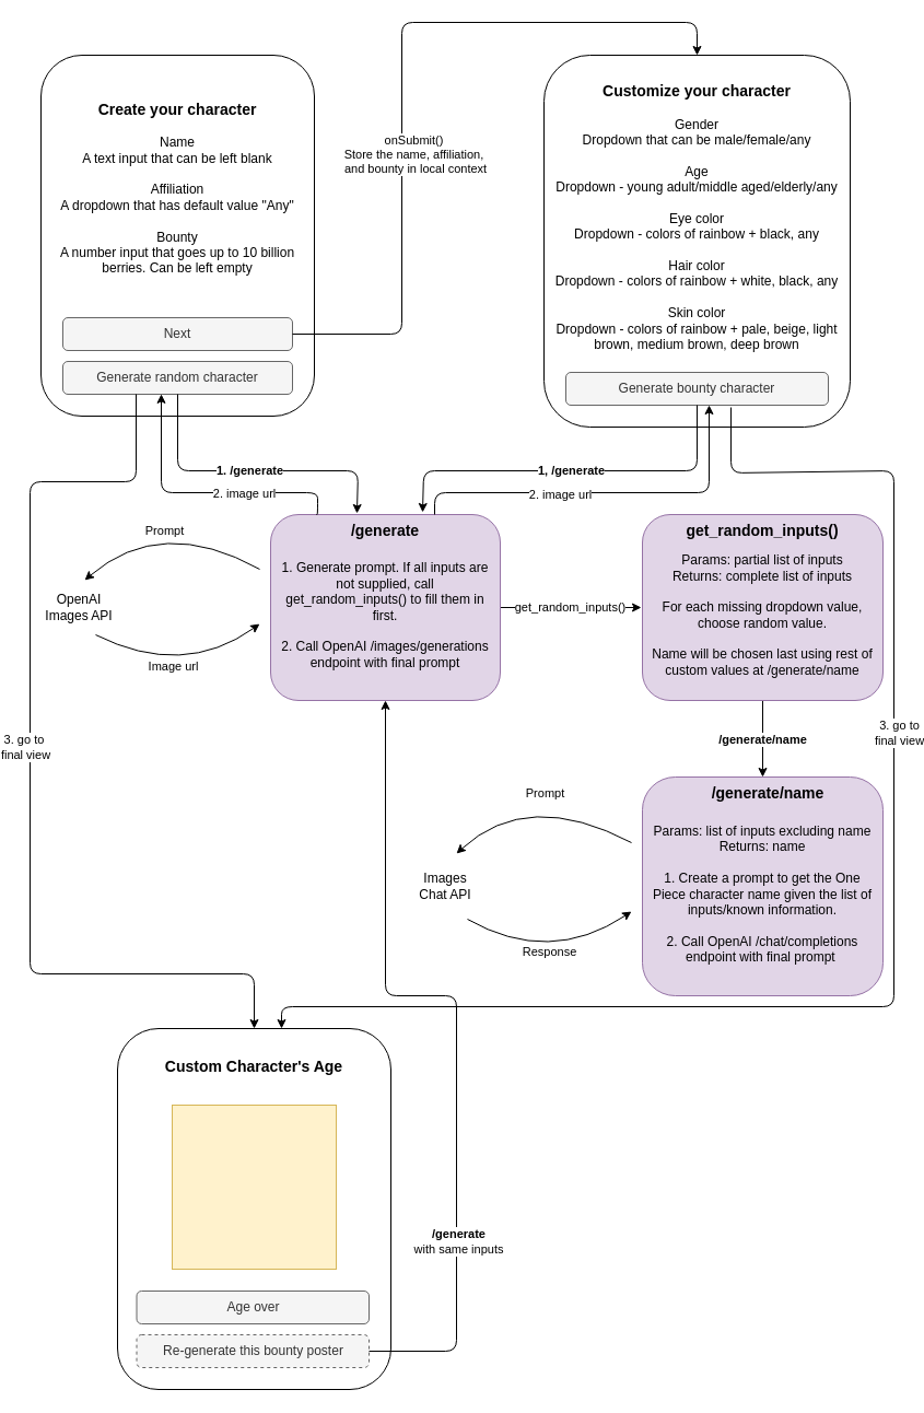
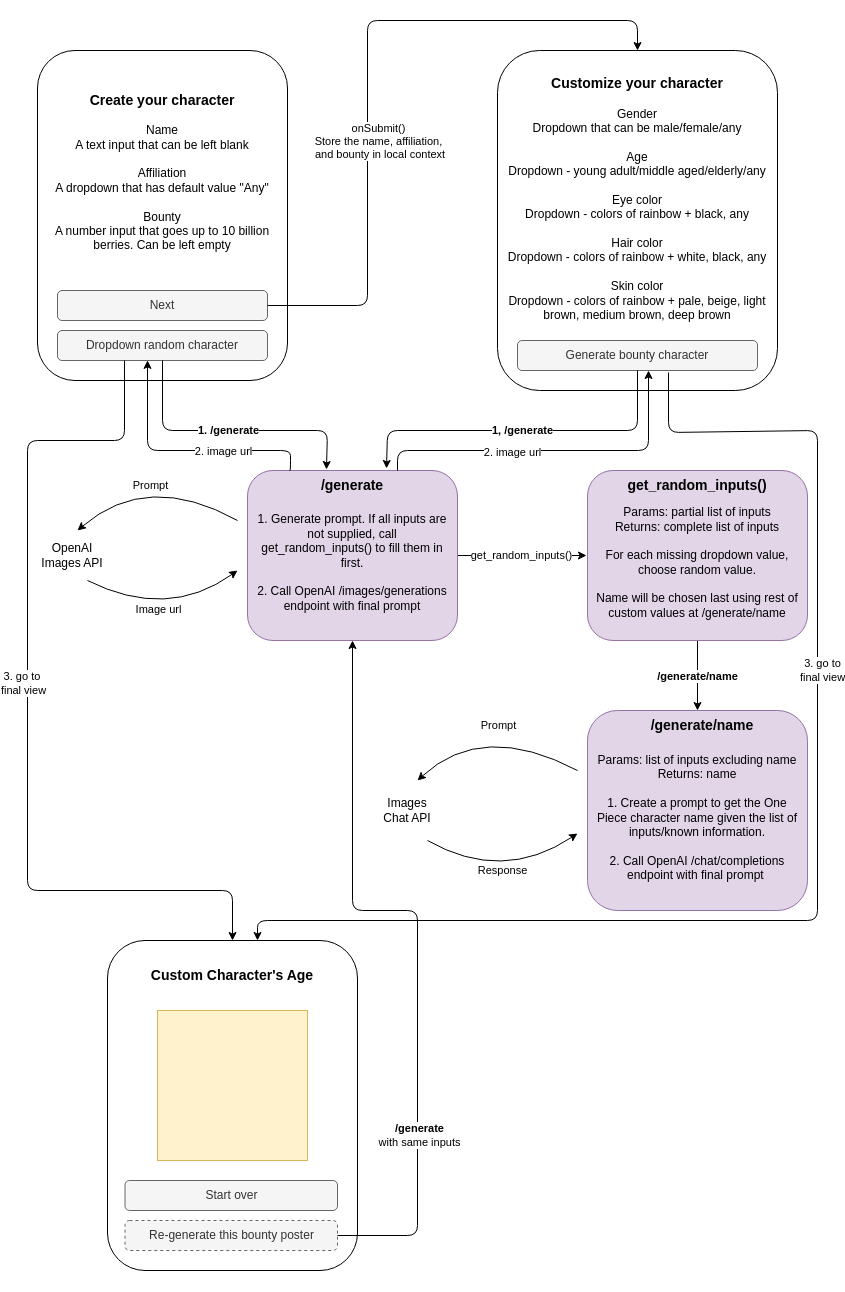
  <mxCell id="0" />
  <mxCell id="1" parent="0" />
  <mxCell id="2" value="&lt;b&gt;&lt;font style=&quot;font-size: 14px;&quot;&gt;Create your character&lt;/font&gt;&lt;/b&gt;&lt;div&gt;&lt;br&gt;&lt;/div&gt;&lt;div&gt;Name&lt;/div&gt;&lt;div&gt;A text input that can be left blank&lt;/div&gt;&lt;div&gt;&lt;br&gt;&lt;/div&gt;&lt;div&gt;Affiliation&lt;/div&gt;&lt;div&gt;A dropdown that has default value &quot;Any&quot;&lt;/div&gt;&lt;div&gt;&lt;br&gt;&lt;/div&gt;&lt;div&gt;Bounty&lt;/div&gt;&lt;div&gt;A number input that goes up to 10 billion berries. Can be left empty&lt;/div&gt;&lt;div&gt;&lt;br&gt;&lt;/div&gt;&lt;div&gt;&lt;br&gt;&lt;/div&gt;&lt;div&gt;&lt;br&gt;&lt;/div&gt;&lt;div&gt;&lt;br&gt;&lt;/div&gt;&lt;div&gt;&lt;br&gt;&lt;/div&gt;&lt;div&gt;&lt;br&gt;&lt;/div&gt;" style="rounded=1;whiteSpace=wrap;html=1;labelPosition=center;verticalLabelPosition=middle;align=center;verticalAlign=middle;spacing=2;labelBorderColor=none;" vertex="1" parent="1"><mxGeometry x="30" y="50" width="250" height="330" as="geometry" /></mxCell>
- <mxCell id="3" value="Generate random character" style="rounded=1;whiteSpace=wrap;html=1;fillColor=#f5f5f5;strokeColor=#666666;fontColor=#333333;" vertex="1" parent="1"><mxGeometry x="50" y="330" width="210" height="30" as="geometry" /></mxCell>
+ <mxCell id="3" value="Dropdown random character" style="rounded=1;whiteSpace=wrap;html=1;fillColor=#f5f5f5;strokeColor=#666666;fontColor=#333333;" vertex="1" parent="1"><mxGeometry x="50" y="330" width="210" height="30" as="geometry" /></mxCell>
  <mxCell id="4" value="Next" style="rounded=1;whiteSpace=wrap;html=1;fillColor=#f5f5f5;fontColor=#333333;strokeColor=#666666;" vertex="1" parent="1"><mxGeometry x="50" y="290" width="210" height="30" as="geometry" /></mxCell>
  <mxCell id="5" value="" style="endArrow=classic;html=1;rounded=1;curved=0;entryX=0.376;entryY=-0.006;entryDx=0;entryDy=0;entryPerimeter=0;" edge="1" parent="1" target="9"><mxGeometry width="50" height="50" relative="1" as="geometry"><mxPoint x="155" y="360" as="sourcePoint" /><mxPoint x="370" y="440" as="targetPoint" /><Array as="points"><mxPoint x="155" y="430" /><mxPoint x="320" y="430" /></Array></mxGeometry></mxCell>
  <mxCell id="6" value="1. /generate" style="edgeLabel;html=1;align=center;verticalAlign=middle;resizable=0;points=[];fontStyle=1" vertex="1" connectable="0" parent="5"><mxGeometry x="-0.017" y="1" relative="1" as="geometry"><mxPoint as="offset" /></mxGeometry></mxCell>
  <mxCell id="7" value="" style="edgeStyle=orthogonalEdgeStyle;rounded=0;orthogonalLoop=1;jettySize=auto;html=1;" edge="1" parent="1" source="9"><mxGeometry relative="1" as="geometry"><mxPoint x="579" y="555" as="targetPoint" /><Array as="points"><mxPoint x="579" y="555" /></Array></mxGeometry></mxCell>
  <mxCell id="8" value="get_random_inputs()" style="edgeLabel;html=1;align=center;verticalAlign=middle;resizable=0;points=[];fontStyle=0" vertex="1" connectable="0" parent="7"><mxGeometry x="-0.024" y="1" relative="1" as="geometry"><mxPoint as="offset" /></mxGeometry></mxCell>
  <mxCell id="9" value="&lt;div&gt;&lt;br&gt;&lt;/div&gt;1. Generate prompt. If all inputs are not supplied, call get_random_inputs() to fill them in first.&lt;div&gt;&lt;br&gt;&lt;div&gt;2. Call OpenAI /images/generations endpoint with final prompt&lt;/div&gt;&lt;/div&gt;" style="rounded=1;whiteSpace=wrap;html=1;fillColor=#e1d5e7;strokeColor=#9673a6;spacingLeft=4;spacingRight=4;" vertex="1" parent="1"><mxGeometry x="240" y="470" width="210" height="170" as="geometry" /></mxCell>
  <mxCell id="10" value="" style="endArrow=classic;html=1;rounded=0;curved=1;" edge="1" parent="1"><mxGeometry width="50" height="50" relative="1" as="geometry"><mxPoint x="230" y="520" as="sourcePoint" /><mxPoint x="70" y="530" as="targetPoint" /><Array as="points"><mxPoint x="140" y="470" /></Array></mxGeometry></mxCell>
  <mxCell id="11" value="Prompt" style="edgeLabel;html=1;align=center;verticalAlign=middle;resizable=0;points=[];" vertex="1" connectable="0" parent="10"><mxGeometry x="0.158" y="15" relative="1" as="geometry"><mxPoint y="-3" as="offset" /></mxGeometry></mxCell>
  <mxCell id="12" value="" style="endArrow=classic;html=1;rounded=0;curved=1;" edge="1" parent="1"><mxGeometry width="50" height="50" relative="1" as="geometry"><mxPoint x="80" y="580" as="sourcePoint" /><mxPoint x="230" y="570" as="targetPoint" /><Array as="points"><mxPoint x="160" y="620" /></Array></mxGeometry></mxCell>
  <mxCell id="13" value="Image url" style="edgeLabel;html=1;align=center;verticalAlign=middle;resizable=0;points=[];" vertex="1" connectable="0" parent="12"><mxGeometry x="0.048" y="12" relative="1" as="geometry"><mxPoint x="-5" as="offset" /></mxGeometry></mxCell>
  <mxCell id="14" value="OpenAI Images API" style="text;html=1;align=center;verticalAlign=middle;whiteSpace=wrap;rounded=0;" vertex="1" parent="1"><mxGeometry x="30" y="540" width="70" height="30" as="geometry" /></mxCell>
  <mxCell id="15" value="" style="endArrow=classic;html=1;rounded=1;exitX=1;exitY=0.5;exitDx=0;exitDy=0;entryX=0.5;entryY=0;entryDx=0;entryDy=0;curved=0;" edge="1" parent="1" source="4" target="17"><mxGeometry width="50" height="50" relative="1" as="geometry"><mxPoint x="390" y="580" as="sourcePoint" /><mxPoint x="480" y="310" as="targetPoint" /><Array as="points"><mxPoint x="360" y="305" /><mxPoint x="360" y="20" /><mxPoint x="630" y="20" /></Array></mxGeometry></mxCell>
  <mxCell id="16" value="onSubmit()&lt;div&gt;Store the name, affiliation,&lt;/div&gt;&lt;div&gt;&amp;nbsp;and bounty in local context&lt;/div&gt;" style="edgeLabel;html=1;align=center;verticalAlign=middle;resizable=0;points=[];" vertex="1" connectable="0" parent="15"><mxGeometry x="-0.123" y="2" relative="1" as="geometry"><mxPoint x="12" y="35" as="offset" /></mxGeometry></mxCell>
  <mxCell id="17" value="&lt;b&gt;&lt;font style=&quot;font-size: 14px;&quot;&gt;Customize your character&lt;/font&gt;&lt;/b&gt;&lt;div&gt;&lt;br&gt;&lt;/div&gt;&lt;div&gt;Gender&lt;/div&gt;&lt;div&gt;Dropdown that can be male/female/any&lt;/div&gt;&lt;div&gt;&lt;br&gt;&lt;/div&gt;&lt;div&gt;Age&lt;/div&gt;&lt;div&gt;Dropdown - young adult/middle aged/elderly/any&lt;/div&gt;&lt;div&gt;&lt;br&gt;&lt;/div&gt;&lt;div&gt;&lt;span style=&quot;background-color: transparent; color: light-dark(rgb(0, 0, 0), rgb(255, 255, 255));&quot;&gt;Eye color&lt;/span&gt;&lt;/div&gt;&lt;div&gt;&lt;span style=&quot;background-color: transparent; color: light-dark(rgb(0, 0, 0), rgb(255, 255, 255));&quot;&gt;Dropdown - colors of rainbow + black, any&lt;/span&gt;&lt;/div&gt;&lt;div&gt;&lt;span style=&quot;background-color: transparent; color: light-dark(rgb(0, 0, 0), rgb(255, 255, 255));&quot;&gt;&lt;br&gt;&lt;/span&gt;&lt;/div&gt;&lt;div&gt;&lt;span style=&quot;background-color: transparent; color: light-dark(rgb(0, 0, 0), rgb(255, 255, 255));&quot;&gt;Hair color&lt;/span&gt;&lt;/div&gt;&lt;div&gt;&lt;span style=&quot;background-color: transparent; color: light-dark(rgb(0, 0, 0), rgb(255, 255, 255));&quot;&gt;Dropdown - colors of rainbow + white, black, any&lt;/span&gt;&lt;/div&gt;&lt;div&gt;&lt;span style=&quot;background-color: transparent; color: light-dark(rgb(0, 0, 0), rgb(255, 255, 255));&quot;&gt;&lt;br&gt;&lt;/span&gt;&lt;/div&gt;&lt;div&gt;&lt;span style=&quot;background-color: transparent; color: light-dark(rgb(0, 0, 0), rgb(255, 255, 255));&quot;&gt;Skin color&lt;/span&gt;&lt;/div&gt;&lt;div&gt;&lt;span style=&quot;background-color: transparent; color: light-dark(rgb(0, 0, 0), rgb(255, 255, 255));&quot;&gt;Dropdown - colors of rainbow + pale, beige, light brown, medium brown, deep brown&lt;/span&gt;&lt;/div&gt;&lt;div&gt;&lt;span style=&quot;background-color: transparent; color: light-dark(rgb(0, 0, 0), rgb(255, 255, 255));&quot;&gt;&lt;br&gt;&lt;/span&gt;&lt;/div&gt;&lt;div&gt;&lt;span style=&quot;background-color: transparent; color: light-dark(rgb(0, 0, 0), rgb(255, 255, 255));&quot;&gt;&lt;br&gt;&lt;/span&gt;&lt;/div&gt;&lt;div&gt;&lt;span style=&quot;background-color: transparent; color: light-dark(rgb(0, 0, 0), rgb(255, 255, 255));&quot;&gt;&lt;br&gt;&lt;/span&gt;&lt;/div&gt;" style="rounded=1;whiteSpace=wrap;html=1;labelPosition=center;verticalLabelPosition=middle;align=center;verticalAlign=middle;spacing=2;labelBorderColor=none;" vertex="1" parent="1"><mxGeometry x="490" y="50" width="280" height="340" as="geometry" /></mxCell>
  <mxCell id="18" value="Generate bounty character" style="rounded=1;whiteSpace=wrap;html=1;fillColor=#f5f5f5;strokeColor=#666666;fontColor=#333333;" vertex="1" parent="1"><mxGeometry x="510" y="340" width="240" height="30" as="geometry" /></mxCell>
  <mxCell id="19" value="" style="endArrow=classic;html=1;rounded=1;exitX=0.5;exitY=1;exitDx=0;exitDy=0;curved=0;entryX=0.662;entryY=-0.012;entryDx=0;entryDy=0;entryPerimeter=0;" edge="1" parent="1" source="18" target="9"><mxGeometry width="50" height="50" relative="1" as="geometry"><mxPoint x="390" y="580" as="sourcePoint" /><mxPoint x="410" y="450" as="targetPoint" /><Array as="points"><mxPoint x="630" y="430" /><mxPoint x="380" y="430" /></Array></mxGeometry></mxCell>
  <mxCell id="20" value="1, /generate" style="edgeLabel;html=1;align=center;verticalAlign=middle;resizable=0;points=[];fontStyle=1" vertex="1" connectable="0" parent="19"><mxGeometry x="0.003" y="-1" relative="1" as="geometry"><mxPoint x="-1" as="offset" /></mxGeometry></mxCell>
  <mxCell id="21" value="" style="edgeStyle=orthogonalEdgeStyle;rounded=0;orthogonalLoop=1;jettySize=auto;html=1;" edge="1" parent="1" source="23" target="24"><mxGeometry relative="1" as="geometry" /></mxCell>
  <mxCell id="22" value="&lt;b&gt;/generate/name&lt;/b&gt;" style="edgeLabel;html=1;align=center;verticalAlign=middle;resizable=0;points=[];" vertex="1" connectable="0" parent="21"><mxGeometry x="-0.014" y="-1" relative="1" as="geometry"><mxPoint as="offset" /></mxGeometry></mxCell>
  <mxCell id="23" value="&lt;div&gt;&lt;br&gt;&lt;/div&gt;Params: partial list of inputs&lt;div&gt;&lt;span style=&quot;background-color: transparent; color: light-dark(rgb(0, 0, 0), rgb(255, 255, 255));&quot;&gt;Returns: complete list of inputs&lt;/span&gt;&lt;/div&gt;&lt;div&gt;&lt;span style=&quot;background-color: transparent; color: light-dark(rgb(0, 0, 0), rgb(255, 255, 255));&quot;&gt;&lt;br&gt;&lt;/span&gt;&lt;/div&gt;&lt;div&gt;&lt;span style=&quot;background-color: transparent; color: light-dark(rgb(0, 0, 0), rgb(255, 255, 255));&quot;&gt;For each missing dropdown value, choose random value.&lt;/span&gt;&lt;/div&gt;&lt;div&gt;&lt;span style=&quot;background-color: transparent; color: light-dark(rgb(0, 0, 0), rgb(255, 255, 255));&quot;&gt;&lt;br&gt;&lt;/span&gt;&lt;/div&gt;&lt;div&gt;&lt;span style=&quot;background-color: transparent; color: light-dark(rgb(0, 0, 0), rgb(255, 255, 255));&quot;&gt;Name will be chosen last using rest of custom values at /generate/name&lt;/span&gt;&lt;/div&gt;" style="whiteSpace=wrap;html=1;rounded=1;fillColor=#e1d5e7;strokeColor=#9673a6;" vertex="1" parent="1"><mxGeometry x="580" y="470" width="220" height="170" as="geometry" /></mxCell>
  <mxCell id="24" value="&lt;div&gt;&lt;br&gt;&lt;/div&gt;Params: list of inputs excluding name&lt;div&gt;Returns: name&lt;/div&gt;&lt;div&gt;&lt;br&gt;&lt;/div&gt;&lt;div&gt;1. Create a prompt to get the One Piece character name given the list of inputs/known information.&lt;/div&gt;&lt;div&gt;&lt;br&gt;&lt;/div&gt;&lt;div&gt;2. Call OpenAI /chat/completions endpoint with final prompt&amp;nbsp;&lt;/div&gt;" style="whiteSpace=wrap;html=1;fillColor=#e1d5e7;strokeColor=#9673a6;rounded=1;spacingLeft=4;spacingRight=4;" vertex="1" parent="1"><mxGeometry x="580" y="710" width="220" height="200" as="geometry" /></mxCell>
  <mxCell id="25" value="Images&lt;div&gt;Chat API&lt;/div&gt;" style="text;html=1;align=center;verticalAlign=middle;whiteSpace=wrap;rounded=0;" vertex="1" parent="1"><mxGeometry x="370" y="795" width="60" height="30" as="geometry" /></mxCell>
  <mxCell id="26" value="" style="endArrow=classic;html=1;rounded=0;curved=1;" edge="1" parent="1"><mxGeometry width="50" height="50" relative="1" as="geometry"><mxPoint x="570" y="770" as="sourcePoint" /><mxPoint x="410" y="780" as="targetPoint" /><Array as="points"><mxPoint x="475" y="720" /></Array></mxGeometry></mxCell>
  <mxCell id="27" value="Prompt" style="edgeLabel;html=1;align=center;verticalAlign=middle;resizable=0;points=[];" vertex="1" connectable="0" parent="26"><mxGeometry x="0.158" y="15" relative="1" as="geometry"><mxPoint x="9" y="-10" as="offset" /></mxGeometry></mxCell>
  <mxCell id="28" value="" style="endArrow=classic;html=1;rounded=0;curved=1;" edge="1" parent="1"><mxGeometry width="50" height="50" relative="1" as="geometry"><mxPoint x="420" y="840" as="sourcePoint" /><mxPoint x="570" y="833" as="targetPoint" /><Array as="points"><mxPoint x="495" y="882.73" /></Array></mxGeometry></mxCell>
  <mxCell id="29" value="Response" style="edgeLabel;html=1;align=center;verticalAlign=middle;resizable=0;points=[];" vertex="1" connectable="0" parent="28"><mxGeometry x="0.048" y="12" relative="1" as="geometry"><mxPoint x="1" as="offset" /></mxGeometry></mxCell>
  <mxCell id="30" style="edgeStyle=orthogonalEdgeStyle;rounded=0;orthogonalLoop=1;jettySize=auto;html=1;exitX=0.5;exitY=1;exitDx=0;exitDy=0;" edge="1" parent="1" source="9" target="9"><mxGeometry relative="1" as="geometry" /></mxCell>
  <mxCell id="31" value="/generate" style="text;html=1;align=center;verticalAlign=middle;whiteSpace=wrap;rounded=0;fontStyle=1;fontSize=14;" vertex="1" parent="1"><mxGeometry x="300" y="470" width="90" height="30" as="geometry" /></mxCell>
  <mxCell id="32" value="get_random_inputs()" style="text;html=1;align=center;verticalAlign=middle;whiteSpace=wrap;rounded=0;fontStyle=1;fontSize=14;" vertex="1" parent="1"><mxGeometry x="645" y="470" width="90" height="30" as="geometry" /></mxCell>
  <mxCell id="33" value="/generate/name" style="text;html=1;align=center;verticalAlign=middle;whiteSpace=wrap;rounded=0;fontStyle=1;fontSize=14;" vertex="1" parent="1"><mxGeometry x="650" y="710" width="90" height="30" as="geometry" /></mxCell>
  <mxCell id="34" value="&lt;div&gt;&lt;br&gt;&lt;/div&gt;" style="rounded=1;whiteSpace=wrap;html=1;labelPosition=center;verticalLabelPosition=middle;align=center;verticalAlign=middle;spacing=2;labelBorderColor=none;" vertex="1" parent="1"><mxGeometry x="100" y="940" width="250" height="330" as="geometry" /></mxCell>
  <mxCell id="35" style="edgeStyle=orthogonalEdgeStyle;rounded=1;orthogonalLoop=1;jettySize=auto;html=1;entryX=0.48;entryY=0.939;entryDx=0;entryDy=0;entryPerimeter=0;exitX=0.2;exitY=0;exitDx=0;exitDy=0;curved=0;exitPerimeter=0;" edge="1" parent="1" source="9"><mxGeometry relative="1" as="geometry"><mxPoint x="282.5" y="460" as="sourcePoint" /><mxPoint x="140" y="359.87" as="targetPoint" /><Array as="points"><mxPoint x="283" y="470" /><mxPoint x="283" y="450" /><mxPoint x="140" y="450" /></Array></mxGeometry></mxCell>
  <mxCell id="36" value="2. image url" style="edgeLabel;html=1;align=center;verticalAlign=middle;resizable=0;points=[];" vertex="1" connectable="0" parent="35"><mxGeometry x="-0.295" y="2" relative="1" as="geometry"><mxPoint x="1" y="-2" as="offset" /></mxGeometry></mxCell>
  <mxCell id="37" value="" style="endArrow=classic;html=1;rounded=1;exitX=1;exitY=0;exitDx=0;exitDy=0;curved=0;" edge="1" parent="1" source="31"><mxGeometry width="50" height="50" relative="1" as="geometry"><mxPoint x="390" y="460" as="sourcePoint" /><mxPoint x="641" y="370" as="targetPoint" /><Array as="points"><mxPoint x="390" y="450" /><mxPoint x="641" y="450" /></Array></mxGeometry></mxCell>
  <mxCell id="38" value="2. image url" style="edgeLabel;html=1;align=center;verticalAlign=middle;resizable=0;points=[];" vertex="1" connectable="0" parent="37"><mxGeometry x="-0.249" y="-1" relative="1" as="geometry"><mxPoint x="2" as="offset" /></mxGeometry></mxCell>
  <mxCell id="39" value="" style="endArrow=classic;html=1;rounded=1;exitX=0.319;exitY=1;exitDx=0;exitDy=0;exitPerimeter=0;curved=0;" edge="1" parent="1" source="3"><mxGeometry width="50" height="50" relative="1" as="geometry"><mxPoint x="180" y="540" as="sourcePoint" /><mxPoint x="225" y="940" as="targetPoint" /><Array as="points"><mxPoint x="117" y="440" /><mxPoint x="20" y="440" /><mxPoint x="20" y="890" /><mxPoint x="225" y="890" /></Array></mxGeometry></mxCell>
  <mxCell id="40" value="3. go to&amp;nbsp;&lt;div&gt;final view&lt;/div&gt;" style="edgeLabel;html=1;align=center;verticalAlign=middle;resizable=0;points=[];" vertex="1" connectable="0" parent="39"><mxGeometry x="-0.048" y="-5" relative="1" as="geometry"><mxPoint as="offset" /></mxGeometry></mxCell>
  <mxCell id="41" value="" style="whiteSpace=wrap;html=1;aspect=fixed;fillColor=#fff2cc;strokeColor=#d6b656;" vertex="1" parent="1"><mxGeometry x="150" y="1010" width="150" height="150" as="geometry" /></mxCell>
  <mxCell id="42" value="&lt;b&gt;Custom Character's Age&lt;/b&gt;" style="text;html=1;align=center;verticalAlign=middle;whiteSpace=wrap;rounded=0;fontSize=14;" vertex="1" parent="1"><mxGeometry x="120" y="960" width="210" height="30" as="geometry" /></mxCell>
  <mxCell id="43" value="Re-generate this bounty poster" style="rounded=1;whiteSpace=wrap;html=1;fillColor=#f5f5f5;fontColor=#333333;strokeColor=#666666;dashed=1;" vertex="1" parent="1"><mxGeometry x="117.5" y="1220" width="212.5" height="30" as="geometry" /></mxCell>
- <mxCell id="44" value="Age over" style="rounded=1;whiteSpace=wrap;html=1;fillColor=#f5f5f5;fontColor=#333333;strokeColor=#666666;" vertex="1" parent="1"><mxGeometry x="117.5" y="1180" width="212.5" height="30" as="geometry" /></mxCell>
+ <mxCell id="44" value="Start over" style="rounded=1;whiteSpace=wrap;html=1;fillColor=#f5f5f5;fontColor=#333333;strokeColor=#666666;" vertex="1" parent="1"><mxGeometry x="117.5" y="1180" width="212.5" height="30" as="geometry" /></mxCell>
  <mxCell id="45" value="" style="endArrow=classic;html=1;rounded=1;entryX=0.5;entryY=1;entryDx=0;entryDy=0;curved=0;exitX=1;exitY=0.5;exitDx=0;exitDy=0;" edge="1" parent="1" source="43" target="9"><mxGeometry width="50" height="50" relative="1" as="geometry"><mxPoint x="550" y="1250" as="sourcePoint" /><mxPoint x="350" y="830" as="targetPoint" /><Array as="points"><mxPoint x="410" y="1235" /><mxPoint x="410" y="910" /><mxPoint x="345" y="910" /></Array></mxGeometry></mxCell>
  <mxCell id="46" value="&lt;b&gt;/generate&lt;/b&gt;&lt;div&gt;with same inputs&lt;/div&gt;" style="edgeLabel;html=1;align=center;verticalAlign=middle;resizable=0;points=[];" vertex="1" connectable="0" parent="45"><mxGeometry x="-0.51" y="-1" relative="1" as="geometry"><mxPoint as="offset" /></mxGeometry></mxCell>
  <mxCell id="47" value="" style="endArrow=classic;html=1;rounded=1;exitX=0.5;exitY=1;exitDx=0;exitDy=0;curved=0;" edge="1" parent="1"><mxGeometry width="50" height="50" relative="1" as="geometry"><mxPoint x="661" y="372" as="sourcePoint" /><mxPoint x="250" y="940" as="targetPoint" /><Array as="points"><mxPoint x="661" y="432" /><mxPoint x="810" y="430" /><mxPoint x="810" y="920" /><mxPoint x="250" y="920" /></Array></mxGeometry></mxCell>
  <mxCell id="48" value="3. go to&lt;div&gt;final view&lt;/div&gt;" style="edgeLabel;html=1;align=center;verticalAlign=middle;resizable=0;points=[];" vertex="1" connectable="0" parent="47"><mxGeometry x="-0.306" y="4" relative="1" as="geometry"><mxPoint y="5" as="offset" /></mxGeometry></mxCell>
